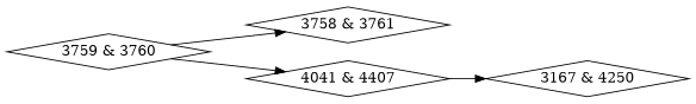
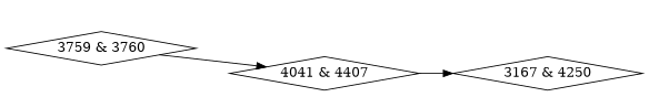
  digraph {
    rankdir=LR
    node [shape=diamond]
    n1 [label="3167 & 4250"]
-   n2 [label="3758 & 3761"]
    n3 [label="3759 & 3760"]
    n4 [label="4041 & 4407"]
-   n3 -> n2
    n3 -> n4
    n4 -> n1
  }
